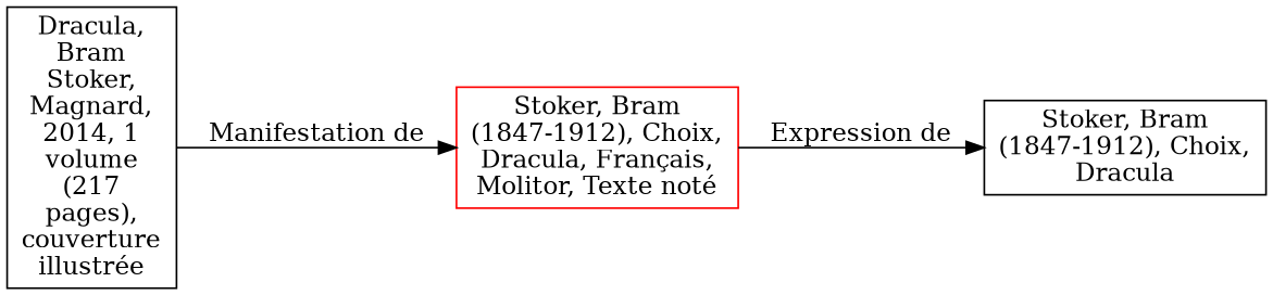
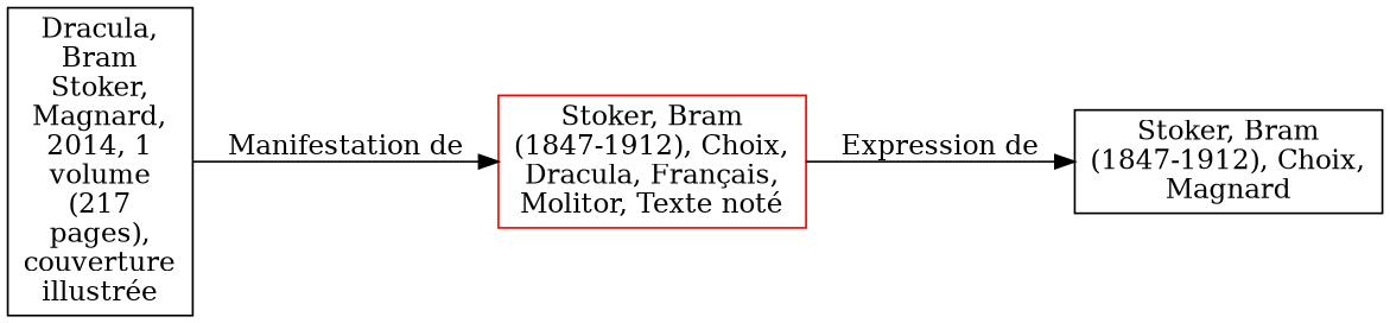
  digraph {
    rankdir=LR
    node [align=left shape=rect]
    n1 [color=red label="Stoker, Bram\n(1847-1912), Choix,\nDracula, Français,\nMolitor, Texte noté"]
-   n2 [label="Stoker, Bram\n(1847-1912), Choix,\nDracula"]
+   n2 [label="Stoker, Bram\n(1847-1912), Choix,\nMagnard"]
    n3 [label="Dracula,\nBram\nStoker,\nMagnard,\n2014, 1\nvolume\n(217\npages),\ncouverture\nillustrée"]
    n1 -> n2 [label="Expression de"]
    n3 -> n1 [label="Manifestation de"]
  }
